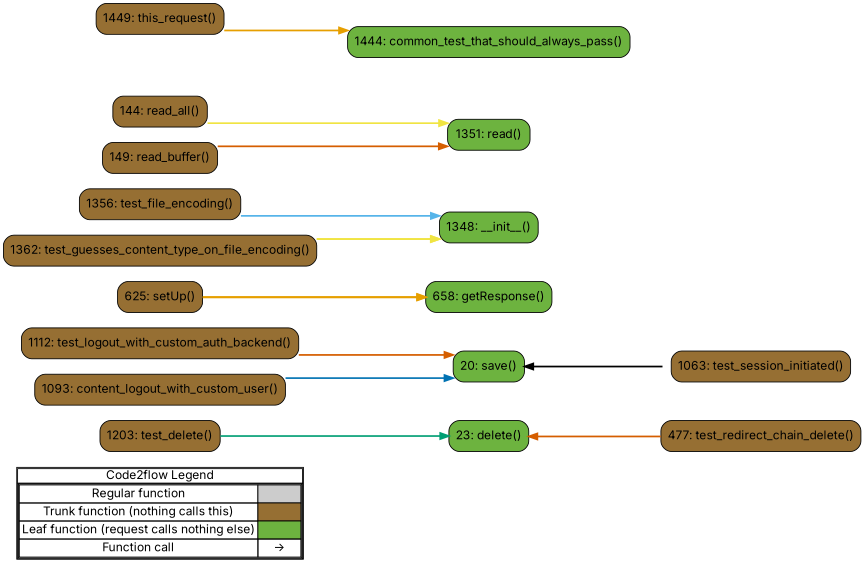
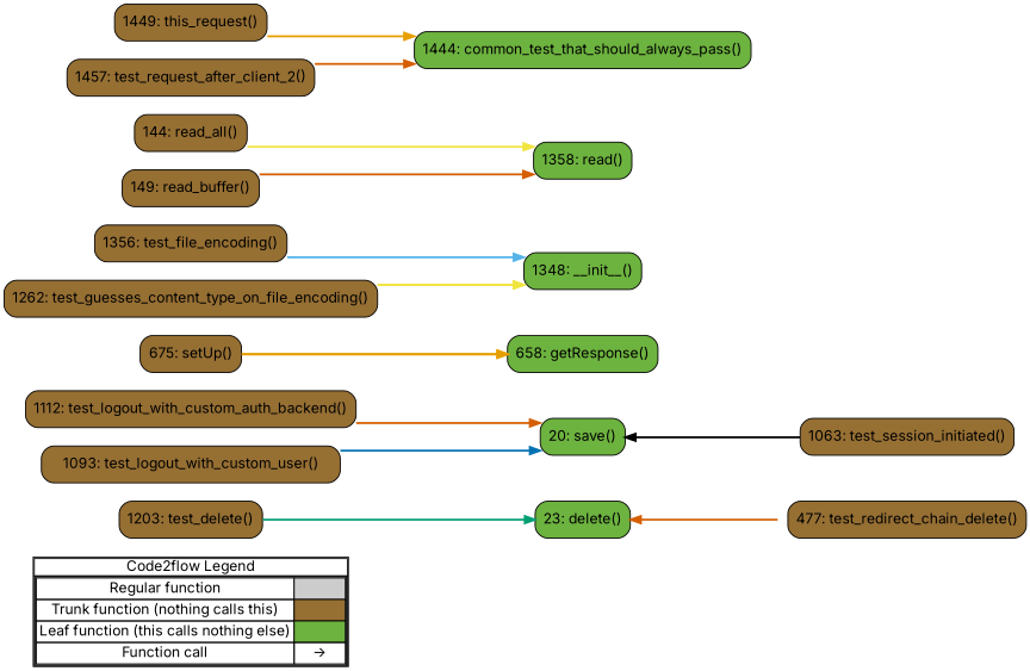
  digraph {
    concentrate=true
    fontname=Inter
    rankdir=LR
    splines=ortho
    node [fontname=Inter shape=rect fillcolor="#966F33" style="rounded,filled"]
    edge [color="#F0E442" fontname=Inter penwidth=2]
-   n1 [label=<         <table cellspacing="0" cellpadding="0" border="1"><tr><td>Code2flow Legend</td></tr><tr><td>         <table cellspacing="0">         <tr><td>Regular function</td><td width="50px" bgcolor='#cccccc'></td></tr>         <tr><td>Trunk function (nothing calls this)</td><td bgcolor='#966F33'></td></tr>         <tr><td>Leaf function (request calls nothing else)</td><td bgcolor='#6db33f'></td></tr>         <tr><td>Function call</td><td><font color='black'>&#8594;</font></td></tr>         </table></td></tr></table>         > margin=0 shape=none fillcolor="" style=""]
+   n1 [label=<         <table cellspacing="0" cellpadding="0" border="1"><tr><td>Code2flow Legend</td></tr><tr><td>         <table cellspacing="0">         <tr><td>Regular function</td><td width="50px" bgcolor='#cccccc'></td></tr>         <tr><td>Trunk function (nothing calls this)</td><td bgcolor='#966F33'></td></tr>         <tr><td>Leaf function (this calls nothing else)</td><td bgcolor='#6db33f'></td></tr>         <tr><td>Function call</td><td><font color='black'>&#8594;</font></td></tr>         </table></td></tr></table>         > margin=0 shape=none fillcolor="" style=""]
    n2 [fillcolor="#6db33f" label="23: delete()"]
    n3 [fillcolor="#6db33f" label="20: save()"]
    n4 [label="477: test_redirect_chain_delete()"]
    n5 [fillcolor="#6db33f" label="658: getResponse()"]
-   n6 [label="625: setUp()"]
+   n6 [label="675: setUp()"]
    n7 [label="1112: test_logout_with_custom_auth_backend()"]
-   n8 [label="1093: content_logout_with_custom_user()"]
+   n8 [label="1093: test_logout_with_custom_user()"]
    n9 [label="1063: test_session_initiated()"]
    n10 [label="1203: test_delete()"]
    n11 [fillcolor="#6db33f" label="1348: __init__()"]
-   n12 [fillcolor="#6db33f" label="1351: read()"]
+   n12 [fillcolor="#6db33f" label="1358: read()"]
    n13 [label="1356: test_file_encoding()"]
-   n14 [label="1362: test_guesses_content_type_on_file_encoding()"]
+   n14 [label="1262: test_guesses_content_type_on_file_encoding()"]
    n15 [fillcolor="#6db33f" label="1444: common_test_that_should_always_pass()"]
    n16 [label="1449: this_request()"]
+   n17 [label="1457: test_request_after_client_2()"]
    n18 [label="144: read_all()"]
    n19 [label="149: read_buffer()"]
    subgraph sub_1 {
      label=legend
      rank=min
      n1
    }
    subgraph sub_2 {
      label="File: test_client_regress.session"
      style=dotted
      subgraph sub_3 {
        label="Class: SessionStore"
        style=dotted
        n2
        n3
      }
    }
    subgraph sub_4 {
      label="File: test_client_regress.tests"
      style=dotted
      subgraph sub_5 {
        label="Class: AssertRedirectsTests"
        style=dotted
        n4
      }
      subgraph sub_6 {
        label="Class: AssertFormsetErrorTests"
        style=dotted
        n5
        n6
      }
      subgraph sub_7 {
        label="Class: SessionTests"
        style=dotted
        n7
        n8
        n9
      }
      subgraph sub_8 {
        label="Class: RequestMethodTests"
        style=dotted
        n10
      }
      subgraph sub_9 {
        label="Class: DummyFile"
        style=dotted
        n11
        n12
      }
      subgraph sub_10 {
        label="Class: UploadedFileEncodingTest"
        style=dotted
        n13
        n14
      }
      subgraph sub_11 {
        label="Class: RequestFactoryStateTest"
        style=dotted
        n15
        n16
+       n17
      }
    }
    subgraph sub_12 {
      label="File: test_client_regress.views"
      style=dotted
      n18
      n19
    }
-   n4 -> n2 [color="#D55E00"]
+   n2 -> n4 [color="#D55E00"]
    n6 -> n5 [color="#E69F00"]
    n6 -> n5 [color="#E69F00"]
    n7 -> n3 [color="#D55E00"]
    n8 -> n3 [color="#0072B2"]
-   n3 -> n9 [color="#000000"]
+   n9 -> n3 [color="#000000"]
    n10 -> n2 [color="#009E73"]
    n13 -> n11 [color="#56B4E9"]
    n14 -> n11
    n14 -> n11
    n14 -> n11
    n14 -> n11
    n16 -> n15 [color="#E69F00"]
+   n17 -> n15 [color="#D55E00"]
    n18 -> n12
    n19 -> n12 [color="#D55E00"]
  }
